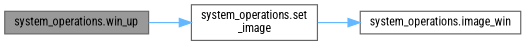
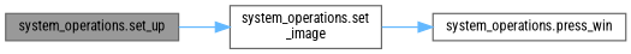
  digraph {
    fontname="Roboto Condensed"
    rankdir=LR
    node [color=grey40 fillcolor=white fontname="Roboto Condensed" fontsize=10 shape=box style=filled]
    edge [color=steelblue1 fontname="Roboto Condensed" fontsize=10 labelfontname=Helvetica labelfontsize=10 style=solid]
-   n1 [color=gray40 fillcolor=grey60 fontcolor=black height=0.2 label="system_operations.win_up" width=0.4]
+   n1 [color=gray40 fillcolor=grey60 fontcolor=black height=0.2 label="system_operations.set_up" width=0.4]
    n2 [height=0.2 label="system_operations.set\l_image" width=0.4]
-   n3 [height=0.2 label="system_operations.image_win" width=0.4]
+   n3 [height=0.2 label="system_operations.press_win" width=0.4]
    n1 -> n2
    n2 -> n3
  }
